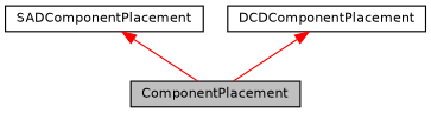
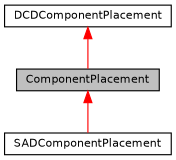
  digraph {
    node [color=black fillcolor=white fontname=Helvetica fontsize=10 shape=record style=filled]
    edge [color=red dir=back fontname=Helvetica fontsize=10 labelfontname=Helvetica labelfontsize=10 style=solid]
    n1 [fillcolor=grey75 fontcolor=black height=0.2 label=ComponentPlacement width=0.4]
    n2 [height=0.2 label=SADComponentPlacement width=0.4]
    n3 [height=0.2 label=DCDComponentPlacement width=0.4]
-   n2 -> n1
+   n1 -> n2
    n3 -> n1
  }
